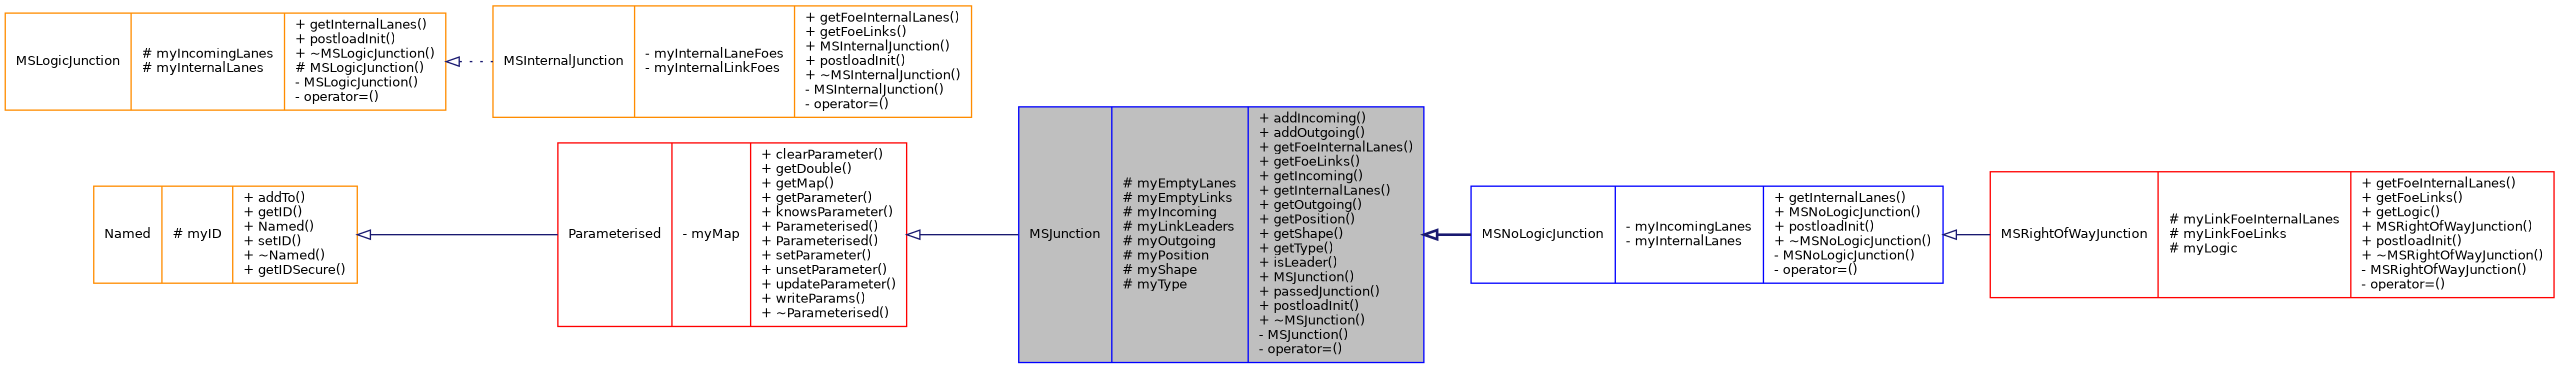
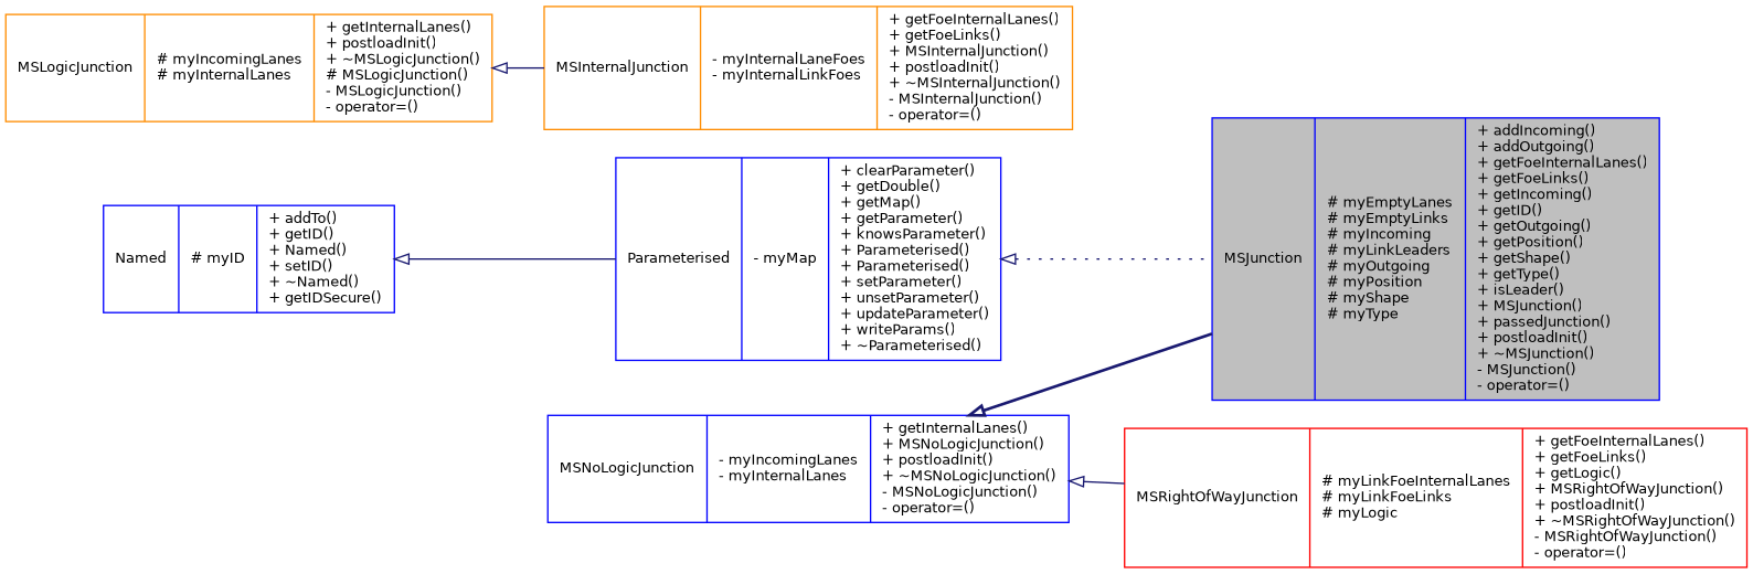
  digraph {
    fontname="DejaVu Sans"
    rankdir=LR
    node [color=blue fillcolor=white fontname="DejaVu Sans" fontsize=10 shape=record style=filled]
    edge [arrowtail=onormal color=midnightblue dir=back fontname="DejaVu Sans" fontsize=10 labelfontname=Helvetica labelfontsize=10 style=solid]
-   n1 [fillcolor=grey75 fontcolor=black height=0.2 label="{MSJunction\n|# myEmptyLanes\l# myEmptyLinks\l# myIncoming\l# myLinkLeaders\l# myOutgoing\l# myPosition\l# myShape\l# myType\l|+ addIncoming()\l+ addOutgoing()\l+ getFoeInternalLanes()\l+ getFoeLinks()\l+ getIncoming()\l+ getInternalLanes()\l+ getOutgoing()\l+ getPosition()\l+ getShape()\l+ getType()\l+ isLeader()\l+ MSJunction()\l+ passedJunction()\l+ postloadInit()\l+ ~MSJunction()\l- MSJunction()\l- operator=()\l}" width=0.4]
+   n1 [fillcolor=grey75 fontcolor=black height=0.2 label="{MSJunction\n|# myEmptyLanes\l# myEmptyLinks\l# myIncoming\l# myLinkLeaders\l# myOutgoing\l# myPosition\l# myShape\l# myType\l|+ addIncoming()\l+ addOutgoing()\l+ getFoeInternalLanes()\l+ getFoeLinks()\l+ getIncoming()\l+ getID()\l+ getOutgoing()\l+ getPosition()\l+ getShape()\l+ getType()\l+ isLeader()\l+ MSJunction()\l+ passedJunction()\l+ postloadInit()\l+ ~MSJunction()\l- MSJunction()\l- operator=()\l}" width=0.4]
    n2 [height=0.2 label="{MSNoLogicJunction\n|- myIncomingLanes\l- myInternalLanes\l|+ getInternalLanes()\l+ MSNoLogicJunction()\l+ postloadInit()\l+ ~MSNoLogicJunction()\l- MSNoLogicJunction()\l- operator=()\l}" width=0.4]
    n3 [color=darkorange height=0.2 label="{MSLogicJunction\n|# myIncomingLanes\l# myInternalLanes\l|+ getInternalLanes()\l+ postloadInit()\l+ ~MSLogicJunction()\l# MSLogicJunction()\l- MSLogicJunction()\l- operator=()\l}" width=0.4]
    n4 [color=darkorange height=0.2 label="{MSInternalJunction\n|- myInternalLaneFoes\l- myInternalLinkFoes\l|+ getFoeInternalLanes()\l+ getFoeLinks()\l+ MSInternalJunction()\l+ postloadInit()\l+ ~MSInternalJunction()\l- MSInternalJunction()\l- operator=()\l}" width=0.4]
    n5 [color=red height=0.2 label="{MSRightOfWayJunction\n|# myLinkFoeInternalLanes\l# myLinkFoeLinks\l# myLogic\l|+ getFoeInternalLanes()\l+ getFoeLinks()\l+ getLogic()\l+ MSRightOfWayJunction()\l+ postloadInit()\l+ ~MSRightOfWayJunction()\l- MSRightOfWayJunction()\l- operator=()\l}" width=0.4]
-   n6 [color=darkorange height=0.2 label="{Named\n|# myID\l|+ addTo()\l+ getID()\l+ Named()\l+ setID()\l+ ~Named()\l+ getIDSecure()\l}" width=0.4]
-   n7 [color=red height=0.2 label="{Parameterised\n|- myMap\l|+ clearParameter()\l+ getDouble()\l+ getMap()\l+ getParameter()\l+ knowsParameter()\l+ Parameterised()\l+ Parameterised()\l+ setParameter()\l+ unsetParameter()\l+ updateParameter()\l+ writeParams()\l+ ~Parameterised()\l}" width=0.4]
-   n1 -> n2 [style=bold]
+   n6 [height=0.2 label="{Named\n|# myID\l|+ addTo()\l+ getID()\l+ Named()\l+ setID()\l+ ~Named()\l+ getIDSecure()\l}" width=0.4]
+   n7 [height=0.2 label="{Parameterised\n|- myMap\l|+ clearParameter()\l+ getDouble()\l+ getMap()\l+ getParameter()\l+ knowsParameter()\l+ Parameterised()\l+ Parameterised()\l+ setParameter()\l+ unsetParameter()\l+ updateParameter()\l+ writeParams()\l+ ~Parameterised()\l}" width=0.4]
+   n2 -> n1 [style=bold]
    n2 -> n5
-   n3 -> n4 [style=dotted]
+   n3 -> n4
    n6 -> n7
-   n7 -> n1
+   n7 -> n1 [style=dotted]
  }
